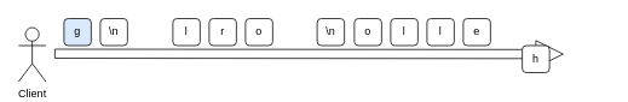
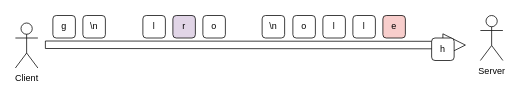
  <mxCell id="0" />
  <mxCell id="1" parent="0" />
  <mxCell id="2" value="" style="shape=arrow;endArrow=classic;html=1;rounded=0;" parent="1" edge="1"><mxGeometry width="50" height="50" relative="1" as="geometry"><mxPoint x="60" y="59" as="sourcePoint" /><mxPoint x="620" y="59.44" as="targetPoint" /></mxGeometry></mxCell>
  <mxCell id="3" value="Client" style="shape=umlActor;verticalLabelPosition=bottom;verticalAlign=top;html=1;outlineConnect=0;" parent="1" vertex="1"><mxGeometry x="20" y="30" width="30" height="60" as="geometry" /></mxCell>
+ <mxCell id="4" value="Server" style="shape=umlActor;verticalLabelPosition=bottom;verticalAlign=top;html=1;outlineConnect=0;" parent="1" vertex="1"><mxGeometry x="640" y="20" width="30" height="60" as="geometry" /></mxCell>
  <mxCell id="5" value="h" style="rounded=1;whiteSpace=wrap;html=1;" parent="1" vertex="1"><mxGeometry x="575" y="50" width="30" height="30" as="geometry" /></mxCell>
- <mxCell id="6" value="e" style="rounded=1;whiteSpace=wrap;html=1;" parent="1" vertex="1"><mxGeometry x="510" y="20" width="30" height="30" as="geometry" /></mxCell>
+ <mxCell id="6" value="e" style="rounded=1;whiteSpace=wrap;html=1;fillColor=#f8cecc;" parent="1" vertex="1"><mxGeometry x="510" y="20" width="30" height="30" as="geometry" /></mxCell>
  <mxCell id="7" value="l" style="rounded=1;whiteSpace=wrap;html=1;" parent="1" vertex="1"><mxGeometry x="470" y="20" width="30" height="30" as="geometry" /></mxCell>
  <mxCell id="8" value="l" style="rounded=1;whiteSpace=wrap;html=1;" parent="1" vertex="1"><mxGeometry x="430" y="20" width="30" height="30" as="geometry" /></mxCell>
  <mxCell id="9" value="o" style="rounded=1;whiteSpace=wrap;html=1;" parent="1" vertex="1"><mxGeometry x="390" y="20" width="30" height="30" as="geometry" /></mxCell>
  <mxCell id="10" value="\n" style="rounded=1;whiteSpace=wrap;html=1;" parent="1" vertex="1"><mxGeometry x="349" y="20" width="30" height="30" as="geometry" /></mxCell>
  <mxCell id="11" value="o" style="rounded=1;whiteSpace=wrap;html=1;" parent="1" vertex="1"><mxGeometry x="270" y="20" width="30" height="30" as="geometry" /></mxCell>
- <mxCell id="12" value="r" style="rounded=1;whiteSpace=wrap;html=1;" parent="1" vertex="1"><mxGeometry x="230" y="20" width="30" height="30" as="geometry" /></mxCell>
+ <mxCell id="12" value="r" style="rounded=1;whiteSpace=wrap;html=1;fillColor=#e1d5e7;" parent="1" vertex="1"><mxGeometry x="230" y="20" width="30" height="30" as="geometry" /></mxCell>
  <mxCell id="13" value="l" style="rounded=1;whiteSpace=wrap;html=1;" parent="1" vertex="1"><mxGeometry x="190" y="20" width="30" height="30" as="geometry" /></mxCell>
  <mxCell id="14" value="\n" style="rounded=1;whiteSpace=wrap;html=1;" parent="1" vertex="1"><mxGeometry x="110" y="20" width="30" height="30" as="geometry" /></mxCell>
- <mxCell id="15" value="g" style="rounded=1;whiteSpace=wrap;html=1;fillColor=#dae8fc;" parent="1" vertex="1"><mxGeometry x="70" y="20" width="30" height="30" as="geometry" /></mxCell>
+ <mxCell id="15" value="g" style="rounded=1;whiteSpace=wrap;html=1;" parent="1" vertex="1"><mxGeometry x="70" y="20" width="30" height="30" as="geometry" /></mxCell>
